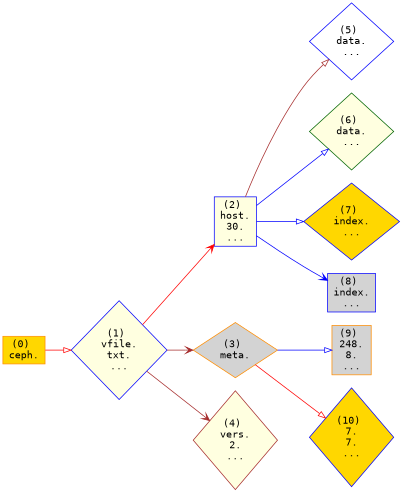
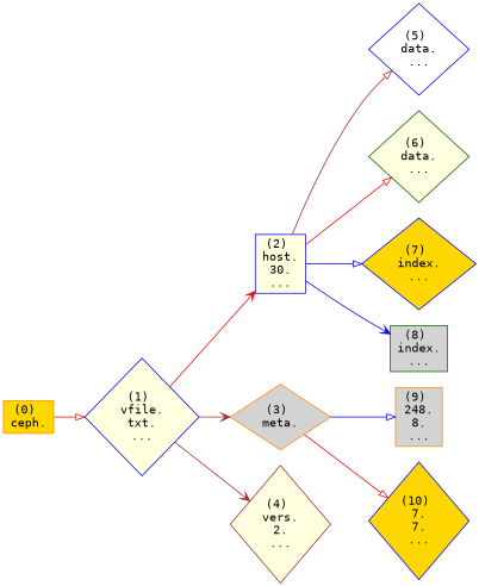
  digraph {
    fontname="DejaVu Sans Mono"
    rankdir=LR
    node [color=blue fillcolor=lightyellow fontname="DejaVu Sans Mono" shape=diamond style=filled]
    edge [arrowhead=onormal color=red fontname="DejaVu Sans Mono"]
    "(0) \nceph.\n" [color=darkorange fillcolor=gold shape=box]
    "(1) \nvfile.\ntxt.\n..."
    "(2) \nhost.\n30.\n..." [shape=box]
    "(3) \nmeta.\n" [color=darkorange fillcolor=lightgrey]
    "(4) \nvers.\n2.\n..." [color=brown]
    "(5) \ndata.\n..." [fillcolor=white]
    "(6) \ndata.\n..." [color=darkgreen]
    "(7) \nindex.\n..." [fillcolor=gold]
-   "(8) \nindex.\n..." [fillcolor=lightgrey shape=box]
+   "(8) \nindex.\n..." [color=darkgreen fillcolor=lightgrey shape=box]
    "(9) \n248.\n8.\n..." [color=darkorange fillcolor=lightgrey shape=box]
    "(10) \n7.\n7.\n..." [fillcolor=gold]
    "(0) \nceph.\n" -> "(1) \nvfile.\ntxt.\n..."
    "(1) \nvfile.\ntxt.\n..." -> "(2) \nhost.\n30.\n..." [arrowhead=vee]
    "(1) \nvfile.\ntxt.\n..." -> "(3) \nmeta.\n" [arrowhead=vee color=brown]
    "(1) \nvfile.\ntxt.\n..." -> "(4) \nvers.\n2.\n..." [arrowhead=vee color=brown]
    "(2) \nhost.\n30.\n..." -> "(5) \ndata.\n..." [color=brown]
-   "(2) \nhost.\n30.\n..." -> "(6) \ndata.\n..." [color=blue]
+   "(2) \nhost.\n30.\n..." -> "(6) \ndata.\n..."
    "(2) \nhost.\n30.\n..." -> "(7) \nindex.\n..." [color=blue]
    "(2) \nhost.\n30.\n..." -> "(8) \nindex.\n..." [arrowhead=vee color=blue]
    "(3) \nmeta.\n" -> "(9) \n248.\n8.\n..." [color=blue]
    "(3) \nmeta.\n" -> "(10) \n7.\n7.\n..."
  }
